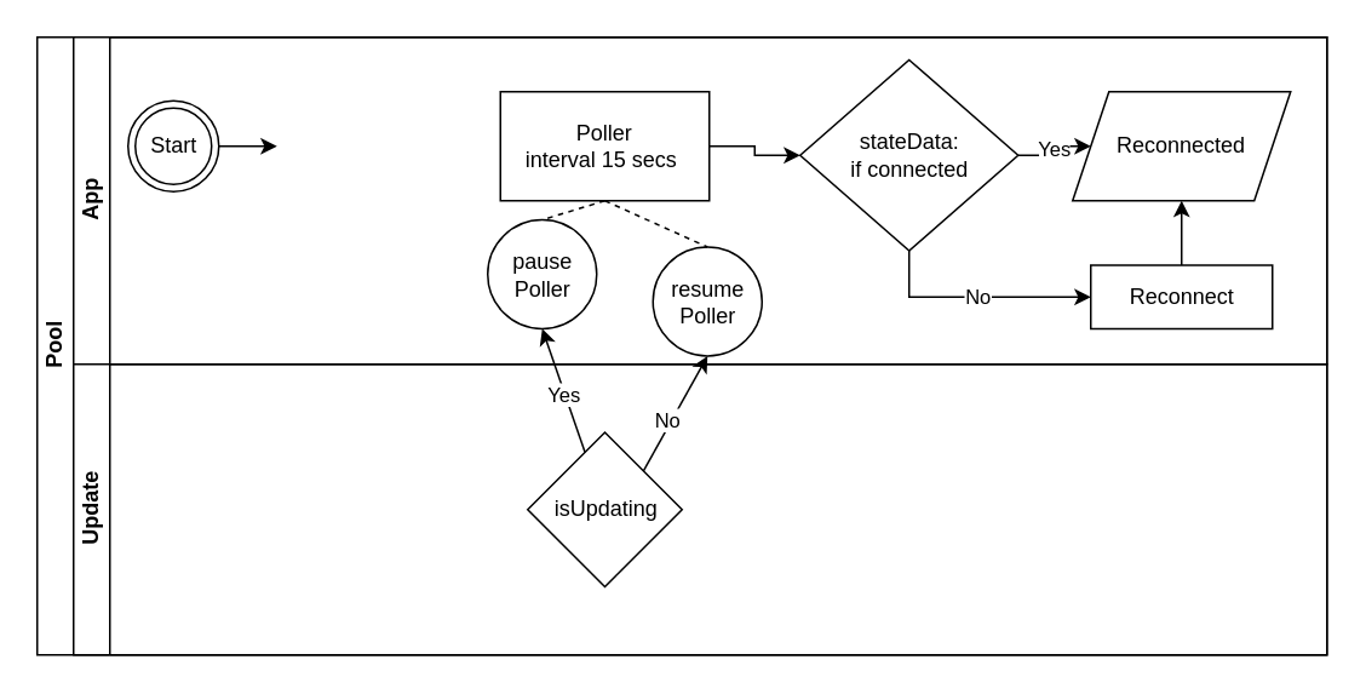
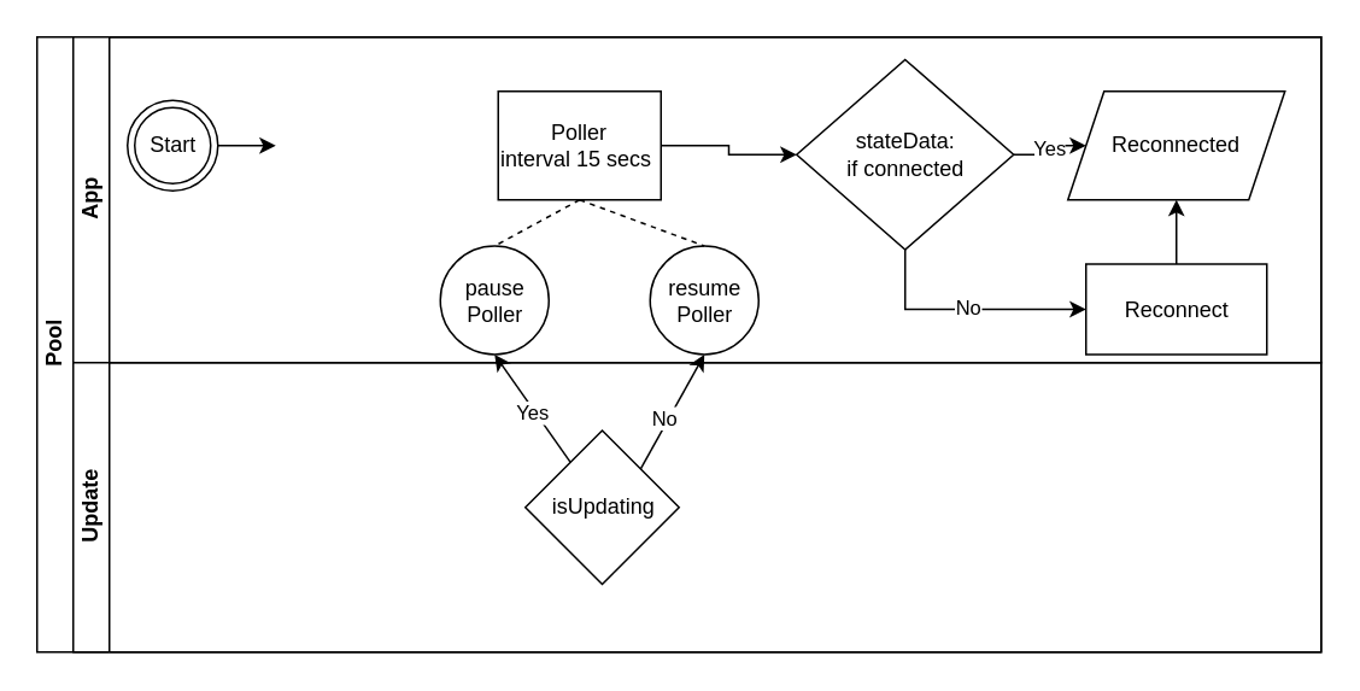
  <mxCell id="0" />
  <mxCell id="1" parent="0" />
  <mxCell id="2" value="Pool" style="swimlane;html=1;childLayout=stackLayout;resizeParent=1;resizeParentMax=0;horizontal=0;startSize=20;horizontalStack=0;" parent="1" vertex="1"><mxGeometry x="20" y="20" width="710" height="340" as="geometry" /></mxCell>
  <mxCell id="3" value="App" style="swimlane;html=1;startSize=20;horizontal=0;" parent="2" vertex="1"><mxGeometry x="20" width="690" height="180" as="geometry" /></mxCell>
  <mxCell id="4" style="edgeStyle=orthogonalEdgeStyle;rounded=0;orthogonalLoop=1;jettySize=auto;html=1;exitX=1;exitY=0.5;exitDx=0;exitDy=0;entryX=0;entryY=0.5;entryDx=0;entryDy=0;" edge="1" parent="3" source="9"><mxGeometry relative="1" as="geometry"><mxPoint x="112" y="60" as="targetPoint" /></mxGeometry></mxCell>
  <mxCell id="5" value="Yes" style="edgeStyle=orthogonalEdgeStyle;rounded=0;orthogonalLoop=1;jettySize=auto;html=1;exitX=1;exitY=0.5;exitDx=0;exitDy=0;" edge="1" parent="3" source="8" target="10"><mxGeometry relative="1" as="geometry" /></mxCell>
  <mxCell id="6" style="edgeStyle=orthogonalEdgeStyle;rounded=0;orthogonalLoop=1;jettySize=auto;html=1;exitX=0.5;exitY=1;exitDx=0;exitDy=0;entryX=0;entryY=0.5;entryDx=0;entryDy=0;" edge="1" parent="3" source="8" target="14"><mxGeometry relative="1" as="geometry" /></mxCell>
  <mxCell id="7" value="No" style="edgeLabel;html=1;align=center;verticalAlign=middle;resizable=0;points=[];" vertex="1" connectable="0" parent="6"><mxGeometry x="-0.0" y="1" relative="1" as="geometry"><mxPoint as="offset" /></mxGeometry></mxCell>
  <mxCell id="8" value="stateData:&lt;br&gt;if connected" style="shape=rhombus;html=1;dashed=0;whitespace=wrap;perimeter=rhombusPerimeter;" vertex="1" parent="3"><mxGeometry x="400" y="12.5" width="120" height="105" as="geometry" /></mxCell>
  <mxCell id="9" value="Start" style="ellipse;shape=doubleEllipse;html=1;dashed=0;whitespace=wrap;aspect=fixed;" vertex="1" parent="3"><mxGeometry x="30" y="35" width="50" height="50" as="geometry" /></mxCell>
  <mxCell id="10" value="Reconnected" style="shape=parallelogram;perimeter=parallelogramPerimeter;whiteSpace=wrap;html=1;fixedSize=1;dashed=0;" vertex="1" parent="3"><mxGeometry x="550" y="30" width="120" height="60" as="geometry" /></mxCell>
  <mxCell id="11" style="edgeStyle=orthogonalEdgeStyle;rounded=0;orthogonalLoop=1;jettySize=auto;html=1;exitX=0.5;exitY=0;exitDx=0;exitDy=0;entryX=0.5;entryY=1;entryDx=0;entryDy=0;" edge="1" parent="3" source="14" target="10"><mxGeometry relative="1" as="geometry" /></mxCell>
- <mxCell id="12" value="pause &lt;br&gt;Poller" style="shape=ellipse;html=1;dashed=0;whitespace=wrap;aspect=fixed;perimeter=ellipsePerimeter;align=center;" vertex="1" parent="3"><mxGeometry x="228" y="100.5" width="60" height="60" as="geometry" /></mxCell>
+ <mxCell id="12" value="pause &lt;br&gt;Poller" style="shape=ellipse;html=1;dashed=0;whitespace=wrap;aspect=fixed;perimeter=ellipsePerimeter;align=center;" vertex="1" parent="3"><mxGeometry x="203" y="115.5" width="60" height="60" as="geometry" /></mxCell>
  <mxCell id="13" value="resume&lt;br&gt;Poller" style="shape=ellipse;html=1;dashed=0;whitespace=wrap;aspect=fixed;perimeter=ellipsePerimeter;" vertex="1" parent="3"><mxGeometry x="319" y="115.5" width="60" height="60" as="geometry" /></mxCell>
- <mxCell id="14" value="Reconnect" style="html=1;dashed=0;whitespace=wrap;" vertex="1" parent="3"><mxGeometry x="560" y="125.5" width="100" height="35" as="geometry" /></mxCell>
+ <mxCell id="14" value="Reconnect" style="html=1;dashed=0;whitespace=wrap;" vertex="1" parent="3"><mxGeometry x="560" y="125.5" width="100" height="50" as="geometry" /></mxCell>
  <mxCell id="15" value="Update" style="swimlane;html=1;startSize=20;horizontal=0;" parent="2" vertex="1"><mxGeometry x="20" y="180" width="690" height="160" as="geometry" /></mxCell>
  <mxCell id="16" value="isUpdating" style="shape=rhombus;html=1;dashed=0;whitespace=wrap;perimeter=rhombusPerimeter;" vertex="1" parent="15"><mxGeometry x="250" y="37.5" width="85" height="85" as="geometry" /></mxCell>
  <mxCell id="17" style="edgeStyle=none;rounded=0;orthogonalLoop=1;jettySize=auto;html=1;entryX=0.5;entryY=1;entryDx=0;entryDy=0;endArrow=classic;endFill=1;" edge="1" parent="2" source="16" target="12"><mxGeometry relative="1" as="geometry" /></mxCell>
  <mxCell id="18" value="Yes" style="edgeLabel;html=1;align=center;verticalAlign=middle;resizable=0;points=[];" vertex="1" connectable="0" parent="17"><mxGeometry x="-0.051" y="1" relative="1" as="geometry"><mxPoint as="offset" /></mxGeometry></mxCell>
  <mxCell id="19" style="edgeStyle=none;rounded=0;orthogonalLoop=1;jettySize=auto;html=1;exitX=1;exitY=0;exitDx=0;exitDy=0;entryX=0.5;entryY=1;entryDx=0;entryDy=0;endArrow=classic;endFill=1;" edge="1" parent="2" source="16" target="13"><mxGeometry relative="1" as="geometry" /></mxCell>
  <mxCell id="20" value="No" style="edgeLabel;html=1;align=center;verticalAlign=middle;resizable=0;points=[];" vertex="1" connectable="0" parent="19"><mxGeometry x="-0.145" y="3" relative="1" as="geometry"><mxPoint as="offset" /></mxGeometry></mxCell>
  <mxCell id="21" style="edgeStyle=orthogonalEdgeStyle;rounded=0;orthogonalLoop=1;jettySize=auto;html=1;exitX=1;exitY=0.5;exitDx=0;exitDy=0;entryX=0;entryY=0.5;entryDx=0;entryDy=0;" edge="1" parent="1" source="24" target="8"><mxGeometry relative="1" as="geometry" /></mxCell>
  <mxCell id="22" style="edgeStyle=none;rounded=0;orthogonalLoop=1;jettySize=auto;html=1;exitX=0.5;exitY=1;exitDx=0;exitDy=0;entryX=0.5;entryY=0;entryDx=0;entryDy=0;dashed=1;endArrow=none;endFill=0;" edge="1" parent="1" source="24" target="12"><mxGeometry relative="1" as="geometry" /></mxCell>
  <mxCell id="23" style="edgeStyle=none;rounded=0;orthogonalLoop=1;jettySize=auto;html=1;exitX=0.5;exitY=1;exitDx=0;exitDy=0;entryX=0.5;entryY=0;entryDx=0;entryDy=0;dashed=1;endArrow=none;endFill=0;" edge="1" parent="1" source="24" target="13"><mxGeometry relative="1" as="geometry" /></mxCell>
- <mxCell id="24" value="Poller&lt;br&gt;interval 15 secs&amp;nbsp;" style="whiteSpace=wrap;html=1;dashed=0;" vertex="1" parent="1"><mxGeometry x="275" y="50" width="115" height="60" as="geometry" /></mxCell>
+ <mxCell id="24" value="Poller&lt;br&gt;interval 15 secs&amp;nbsp;" style="whiteSpace=wrap;html=1;dashed=0;" vertex="1" parent="1"><mxGeometry x="275" y="50" width="90" height="60" as="geometry" /></mxCell>
